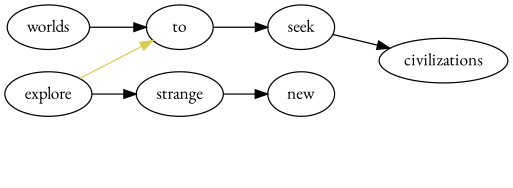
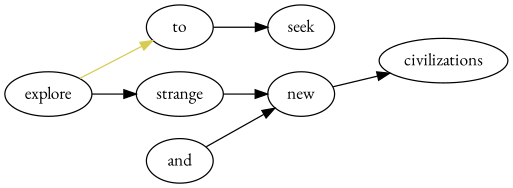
  digraph {
    fontname="EB Garamond"
    rankdir=LR
    node [fontname="EB Garamond"]
    edge [fontname="EB Garamond"]
    to
    explore
    strange
    seek
    new
    civilizations
-   worlds
+   and
    subgraph sub_1 {
      to
      explore
      strange
    }
    to -> seek
    explore -> to [color="#d7cb54"]
    explore -> strange [color=black]
    strange -> new
-   seek -> civilizations
-   worlds -> to
+   new -> civilizations
+   and -> new
  }
